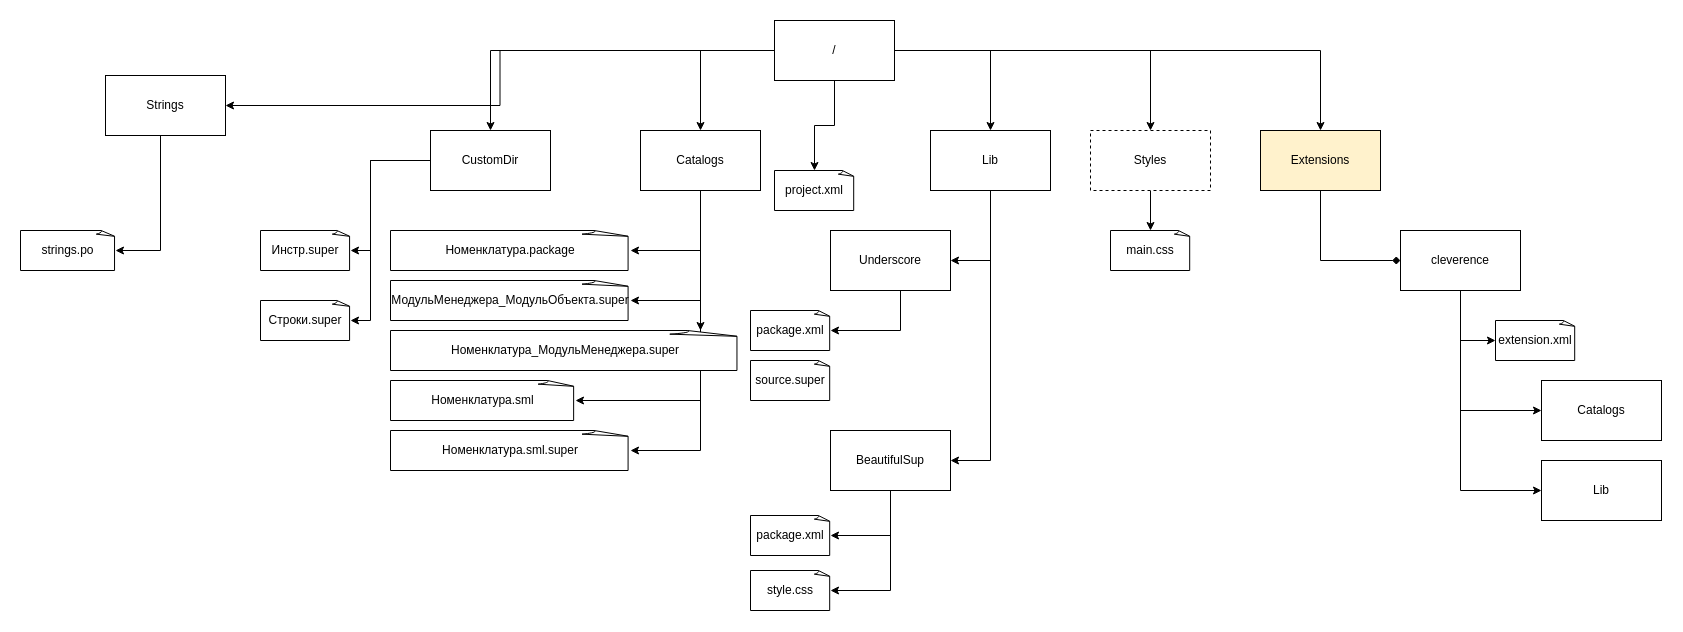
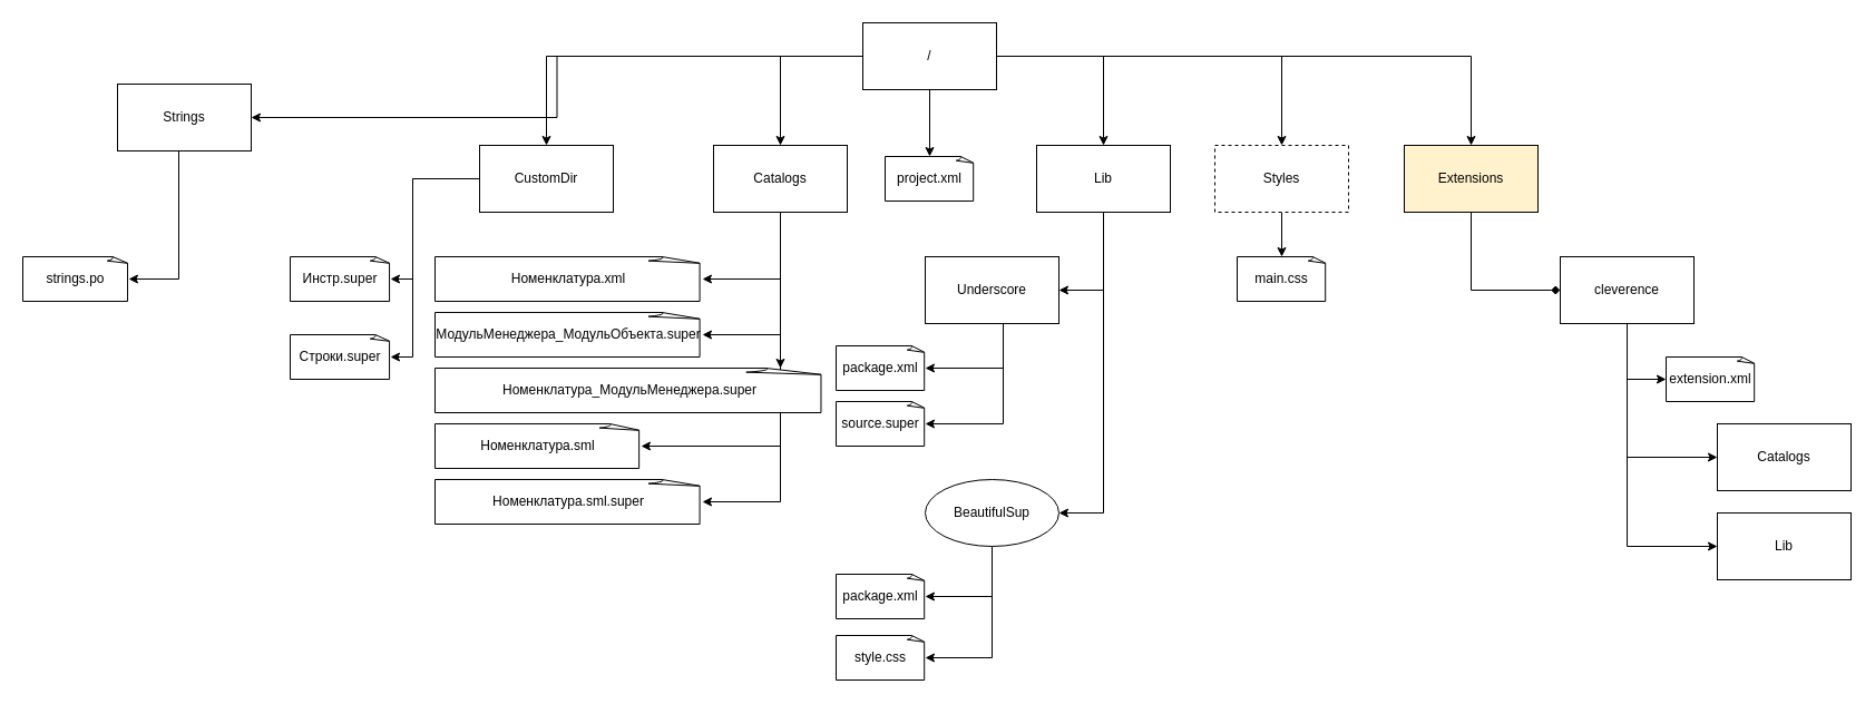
  <mxCell id="0" />
  <mxCell id="1" parent="0" />
  <mxCell id="2" style="edgeStyle=orthogonalEdgeStyle;rounded=0;orthogonalLoop=1;jettySize=auto;html=1;" edge="1" parent="1" source="9" target="15"><mxGeometry relative="1" as="geometry" /></mxCell>
  <mxCell id="3" style="edgeStyle=orthogonalEdgeStyle;rounded=0;orthogonalLoop=1;jettySize=auto;html=1;" edge="1" parent="1" source="9" target="19"><mxGeometry relative="1" as="geometry" /></mxCell>
  <mxCell id="4" style="edgeStyle=orthogonalEdgeStyle;rounded=0;orthogonalLoop=1;jettySize=auto;html=1;" edge="1" parent="1" source="9" target="22"><mxGeometry relative="1" as="geometry" /></mxCell>
  <mxCell id="5" style="edgeStyle=orthogonalEdgeStyle;rounded=0;orthogonalLoop=1;jettySize=auto;html=1;" edge="1" parent="1" source="9" target="30"><mxGeometry relative="1" as="geometry" /></mxCell>
  <mxCell id="6" style="edgeStyle=orthogonalEdgeStyle;rounded=0;orthogonalLoop=1;jettySize=auto;html=1;" edge="1" parent="1" source="9" target="34"><mxGeometry relative="1" as="geometry" /></mxCell>
  <mxCell id="7" style="edgeStyle=orthogonalEdgeStyle;rounded=0;orthogonalLoop=1;jettySize=auto;html=1;" edge="1" parent="1" source="9" target="44"><mxGeometry relative="1" as="geometry" /></mxCell>
  <mxCell id="8" style="edgeStyle=orthogonalEdgeStyle;rounded=0;orthogonalLoop=1;jettySize=auto;html=1;" edge="1" parent="1" source="9" target="53"><mxGeometry relative="1" as="geometry" /></mxCell>
  <mxCell id="9" value="/" style="rounded=0;whiteSpace=wrap;html=1;" vertex="1" parent="1"><mxGeometry x="774" y="20" width="120" height="60" as="geometry" /></mxCell>
  <mxCell id="10" style="edgeStyle=orthogonalEdgeStyle;rounded=0;orthogonalLoop=1;jettySize=auto;html=1;" edge="1" parent="1" source="15" target="16"><mxGeometry relative="1" as="geometry"><Array as="points"><mxPoint x="700" y="250" /></Array></mxGeometry></mxCell>
  <mxCell id="11" style="edgeStyle=orthogonalEdgeStyle;rounded=0;orthogonalLoop=1;jettySize=auto;html=1;" edge="1" parent="1" source="15" target="17"><mxGeometry relative="1" as="geometry"><Array as="points"><mxPoint x="700" y="300" /></Array></mxGeometry></mxCell>
  <mxCell id="12" style="edgeStyle=orthogonalEdgeStyle;rounded=0;orthogonalLoop=1;jettySize=auto;html=1;" edge="1" parent="1" source="15" target="18"><mxGeometry relative="1" as="geometry"><Array as="points"><mxPoint x="700" y="350" /></Array></mxGeometry></mxCell>
  <mxCell id="13" style="edgeStyle=orthogonalEdgeStyle;rounded=0;orthogonalLoop=1;jettySize=auto;html=1;" edge="1" parent="1" source="15" target="36"><mxGeometry relative="1" as="geometry"><Array as="points"><mxPoint x="700" y="400" /></Array></mxGeometry></mxCell>
  <mxCell id="14" style="edgeStyle=orthogonalEdgeStyle;rounded=0;orthogonalLoop=1;jettySize=auto;html=1;" edge="1" parent="1" source="15" target="37"><mxGeometry relative="1" as="geometry"><Array as="points"><mxPoint x="700" y="450" /></Array></mxGeometry></mxCell>
  <mxCell id="15" value="Catalogs" style="rounded=0;whiteSpace=wrap;html=1;" vertex="1" parent="1"><mxGeometry x="640" y="130" width="120" height="60" as="geometry" /></mxCell>
- <mxCell id="16" value="Номенклатура.package" style="whiteSpace=wrap;html=1;shape=mxgraph.basic.document" vertex="1" parent="1"><mxGeometry x="390" y="230" width="240" height="40" as="geometry" /></mxCell>
+ <mxCell id="16" value="Номенклатура.xml" style="whiteSpace=wrap;html=1;shape=mxgraph.basic.document" vertex="1" parent="1"><mxGeometry x="390" y="230" width="240" height="40" as="geometry" /></mxCell>
  <mxCell id="17" value="МодульМенеджера_МодульОбъекта.super" style="whiteSpace=wrap;html=1;shape=mxgraph.basic.document" vertex="1" parent="1"><mxGeometry x="390" y="280" width="240" height="40" as="geometry" /></mxCell>
  <mxCell id="18" value="Номенклатура_МодульМенеджера.super" style="whiteSpace=wrap;html=1;shape=mxgraph.basic.document" vertex="1" parent="1"><mxGeometry x="390" y="330" width="350" height="40" as="geometry" /></mxCell>
- <mxCell id="19" value="project.xml" style="whiteSpace=wrap;html=1;shape=mxgraph.basic.document" vertex="1" parent="1"><mxGeometry x="774" y="170" width="80" height="40" as="geometry" /></mxCell>
+ <mxCell id="19" value="project.xml" style="whiteSpace=wrap;html=1;shape=mxgraph.basic.document" vertex="1" parent="1"><mxGeometry x="794" y="140" width="80" height="40" as="geometry" /></mxCell>
  <mxCell id="20" style="edgeStyle=orthogonalEdgeStyle;rounded=0;orthogonalLoop=1;jettySize=auto;html=1;" edge="1" parent="1" source="22" target="25"><mxGeometry relative="1" as="geometry"><Array as="points"><mxPoint x="990" y="260" /></Array></mxGeometry></mxCell>
  <mxCell id="21" style="edgeStyle=orthogonalEdgeStyle;rounded=0;orthogonalLoop=1;jettySize=auto;html=1;" edge="1" parent="1" source="22" target="40"><mxGeometry relative="1" as="geometry"><Array as="points"><mxPoint x="990" y="460" /></Array></mxGeometry></mxCell>
  <mxCell id="22" value="Lib" style="rounded=0;whiteSpace=wrap;html=1;" vertex="1" parent="1"><mxGeometry x="930" y="130" width="120" height="60" as="geometry" /></mxCell>
  <mxCell id="23" style="edgeStyle=orthogonalEdgeStyle;rounded=0;orthogonalLoop=1;jettySize=auto;html=1;" edge="1" parent="1" source="25" target="26"><mxGeometry relative="1" as="geometry"><Array as="points"><mxPoint x="900" y="330" /></Array></mxGeometry></mxCell>
+ <mxCell id="24" style="edgeStyle=orthogonalEdgeStyle;rounded=0;orthogonalLoop=1;jettySize=auto;html=1;" edge="1" parent="1" source="25" target="27"><mxGeometry relative="1" as="geometry"><Array as="points"><mxPoint x="900" y="380" /></Array></mxGeometry></mxCell>
  <mxCell id="25" value="Underscore" style="rounded=0;whiteSpace=wrap;html=1;" vertex="1" parent="1"><mxGeometry x="830" y="230" width="120" height="60" as="geometry" /></mxCell>
  <mxCell id="26" value="package.xml" style="whiteSpace=wrap;html=1;shape=mxgraph.basic.document" vertex="1" parent="1"><mxGeometry x="750" y="310" width="80" height="40" as="geometry" /></mxCell>
  <mxCell id="27" value="source.super" style="whiteSpace=wrap;html=1;shape=mxgraph.basic.document" vertex="1" parent="1"><mxGeometry x="750" y="360" width="80" height="40" as="geometry" /></mxCell>
  <mxCell id="28" style="edgeStyle=orthogonalEdgeStyle;rounded=0;orthogonalLoop=1;jettySize=auto;html=1;" edge="1" parent="1" source="30" target="31"><mxGeometry relative="1" as="geometry"><Array as="points"><mxPoint x="370" y="160" /><mxPoint x="370" y="250" /></Array></mxGeometry></mxCell>
  <mxCell id="29" style="edgeStyle=orthogonalEdgeStyle;rounded=0;orthogonalLoop=1;jettySize=auto;html=1;" edge="1" parent="1" source="30" target="32"><mxGeometry relative="1" as="geometry"><Array as="points"><mxPoint x="370" y="160" /><mxPoint x="370" y="320" /></Array></mxGeometry></mxCell>
  <mxCell id="30" value="CustomDir" style="rounded=0;whiteSpace=wrap;html=1;" vertex="1" parent="1"><mxGeometry x="430" y="130" width="120" height="60" as="geometry" /></mxCell>
  <mxCell id="31" value="Инстр.super" style="whiteSpace=wrap;html=1;shape=mxgraph.basic.document" vertex="1" parent="1"><mxGeometry x="260" y="230" width="90" height="40" as="geometry" /></mxCell>
  <mxCell id="32" value="Строки.super" style="whiteSpace=wrap;html=1;shape=mxgraph.basic.document" vertex="1" parent="1"><mxGeometry x="260" y="300" width="90" height="40" as="geometry" /></mxCell>
  <mxCell id="33" style="edgeStyle=orthogonalEdgeStyle;rounded=0;orthogonalLoop=1;jettySize=auto;html=1;" edge="1" parent="1" source="34" target="35"><mxGeometry relative="1" as="geometry" /></mxCell>
  <mxCell id="34" value="Styles" style="rounded=0;whiteSpace=wrap;html=1;dashed=1;" vertex="1" parent="1"><mxGeometry x="1090" y="130" width="120" height="60" as="geometry" /></mxCell>
  <mxCell id="35" value="main.css" style="whiteSpace=wrap;html=1;shape=mxgraph.basic.document" vertex="1" parent="1"><mxGeometry x="1110" y="230" width="80" height="40" as="geometry" /></mxCell>
  <mxCell id="36" value="Номенклатура.sml" style="whiteSpace=wrap;html=1;shape=mxgraph.basic.document" vertex="1" parent="1"><mxGeometry x="390" y="380" width="185" height="40" as="geometry" /></mxCell>
  <mxCell id="37" value="Номенклатура.sml.super" style="whiteSpace=wrap;html=1;shape=mxgraph.basic.document" vertex="1" parent="1"><mxGeometry x="390" y="430" width="240" height="40" as="geometry" /></mxCell>
  <mxCell id="38" style="edgeStyle=orthogonalEdgeStyle;rounded=0;orthogonalLoop=1;jettySize=auto;html=1;" edge="1" parent="1" source="40" target="41"><mxGeometry relative="1" as="geometry"><Array as="points"><mxPoint x="890" y="535" /></Array></mxGeometry></mxCell>
  <mxCell id="39" style="edgeStyle=orthogonalEdgeStyle;rounded=0;orthogonalLoop=1;jettySize=auto;html=1;" edge="1" parent="1" source="40" target="42"><mxGeometry relative="1" as="geometry"><Array as="points"><mxPoint x="890" y="590" /></Array></mxGeometry></mxCell>
- <mxCell id="40" value="BeautifulSup" style="rounded=0;whiteSpace=wrap;html=1;" vertex="1" parent="1"><mxGeometry x="830" y="430" width="120" height="60" as="geometry" /></mxCell>
+ <mxCell id="40" value="BeautifulSup" style="ellipse;whiteSpace=wrap;html=1;" vertex="1" parent="1"><mxGeometry x="830" y="430" width="120" height="60" as="geometry" /></mxCell>
  <mxCell id="41" value="package.xml" style="whiteSpace=wrap;html=1;shape=mxgraph.basic.document" vertex="1" parent="1"><mxGeometry x="750" y="515" width="80" height="40" as="geometry" /></mxCell>
  <mxCell id="42" value="style.css" style="whiteSpace=wrap;html=1;shape=mxgraph.basic.document" vertex="1" parent="1"><mxGeometry x="750" y="570" width="80" height="40" as="geometry" /></mxCell>
  <mxCell id="43" style="edgeStyle=orthogonalEdgeStyle;rounded=0;orthogonalLoop=1;jettySize=auto;html=1;endArrow=diamond;" edge="1" parent="1" source="44" target="48"><mxGeometry relative="1" as="geometry"><Array as="points"><mxPoint x="1320" y="260" /></Array></mxGeometry></mxCell>
  <mxCell id="44" value="Extensions" style="rounded=0;whiteSpace=wrap;html=1;fillColor=#fff2cc;" vertex="1" parent="1"><mxGeometry x="1260" y="130" width="120" height="60" as="geometry" /></mxCell>
  <mxCell id="45" style="edgeStyle=orthogonalEdgeStyle;rounded=0;orthogonalLoop=1;jettySize=auto;html=1;" edge="1" parent="1" source="48" target="49"><mxGeometry relative="1" as="geometry"><Array as="points"><mxPoint x="1460" y="340" /></Array></mxGeometry></mxCell>
  <mxCell id="46" style="edgeStyle=orthogonalEdgeStyle;rounded=0;orthogonalLoop=1;jettySize=auto;html=1;" edge="1" parent="1" source="48" target="50"><mxGeometry relative="1" as="geometry"><Array as="points"><mxPoint x="1460" y="410" /></Array></mxGeometry></mxCell>
  <mxCell id="47" style="edgeStyle=orthogonalEdgeStyle;rounded=0;orthogonalLoop=1;jettySize=auto;html=1;" edge="1" parent="1" source="48" target="51"><mxGeometry relative="1" as="geometry"><Array as="points"><mxPoint x="1460" y="490" /></Array></mxGeometry></mxCell>
  <mxCell id="48" value="cleverence" style="rounded=0;whiteSpace=wrap;html=1;" vertex="1" parent="1"><mxGeometry x="1400" y="230" width="120" height="60" as="geometry" /></mxCell>
  <mxCell id="49" value="extension.xml" style="whiteSpace=wrap;html=1;shape=mxgraph.basic.document" vertex="1" parent="1"><mxGeometry x="1495" y="320" width="80" height="40" as="geometry" /></mxCell>
  <mxCell id="50" value="Catalogs" style="rounded=0;whiteSpace=wrap;html=1;" vertex="1" parent="1"><mxGeometry x="1541" y="380" width="120" height="60" as="geometry" /></mxCell>
  <mxCell id="51" value="Lib" style="rounded=0;whiteSpace=wrap;html=1;" vertex="1" parent="1"><mxGeometry x="1541" y="460" width="120" height="60" as="geometry" /></mxCell>
  <mxCell id="52" style="edgeStyle=orthogonalEdgeStyle;rounded=0;orthogonalLoop=1;jettySize=auto;html=1;" edge="1" parent="1" source="53" target="54"><mxGeometry relative="1" as="geometry"><Array as="points"><mxPoint x="160" y="250" /></Array></mxGeometry></mxCell>
  <mxCell id="53" value="Strings" style="rounded=0;whiteSpace=wrap;html=1;" vertex="1" parent="1"><mxGeometry x="105" y="75" width="120" height="60" as="geometry" /></mxCell>
  <mxCell id="54" value="strings.po" style="whiteSpace=wrap;html=1;shape=mxgraph.basic.document" vertex="1" parent="1"><mxGeometry x="20" y="230" width="95" height="40" as="geometry" /></mxCell>
